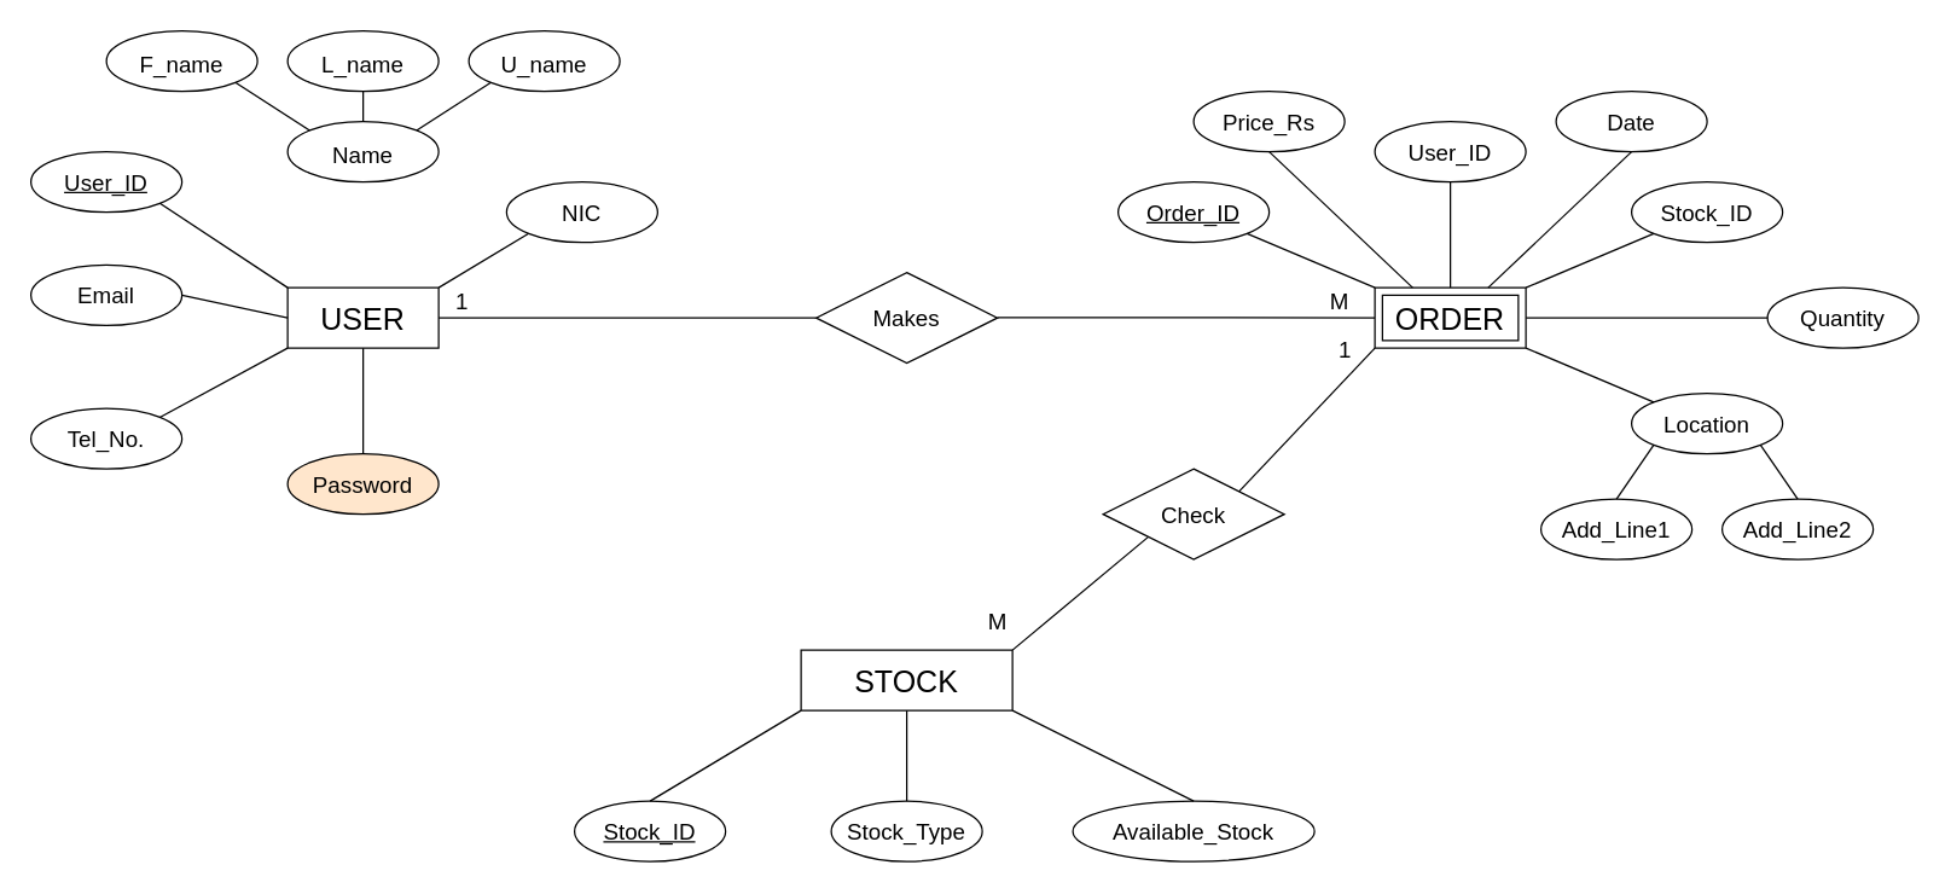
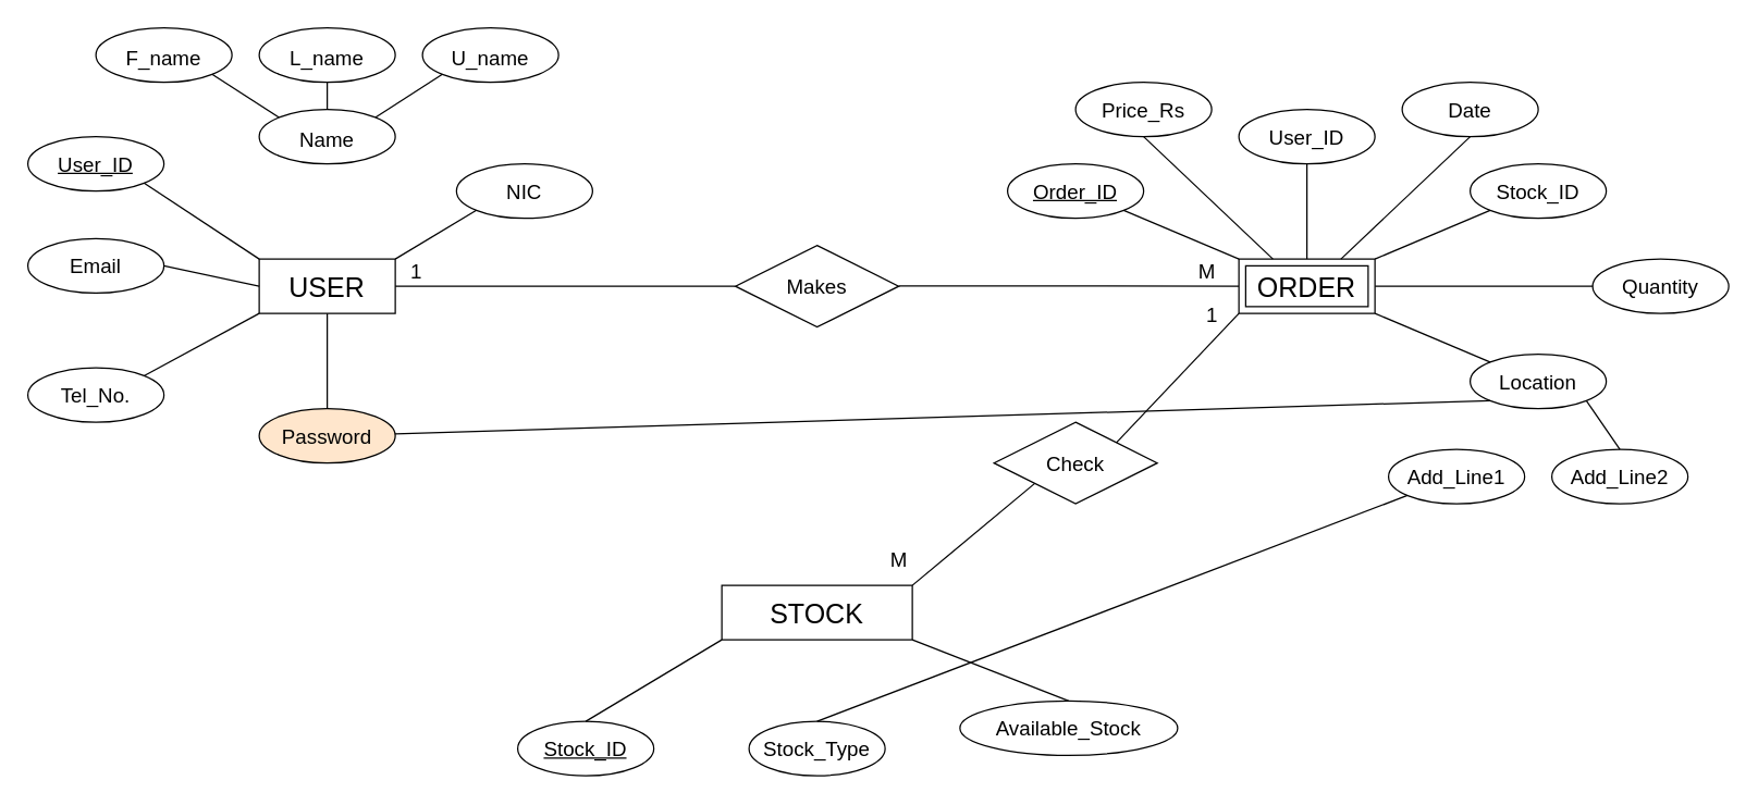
  <mxCell id="0" />
  <mxCell id="1" parent="0" />
  <mxCell id="2" value="&lt;font style=&quot;font-size: 20px;&quot;&gt;USER&lt;/font&gt;" style="whiteSpace=wrap;html=1;align=center;" parent="1" vertex="1"><mxGeometry x="190" y="190" width="100" height="40" as="geometry" /></mxCell>
  <mxCell id="3" value="&lt;font style=&quot;font-size: 15px;&quot;&gt;Name&lt;/font&gt;" style="ellipse;whiteSpace=wrap;html=1;align=center;fontSize=20;" parent="1" vertex="1"><mxGeometry x="190" y="80" width="100" height="40" as="geometry" /></mxCell>
  <mxCell id="4" value="&lt;font style=&quot;font-size: 15px;&quot;&gt;F_name&lt;/font&gt;" style="ellipse;whiteSpace=wrap;html=1;align=center;fontSize=20;" parent="1" vertex="1"><mxGeometry x="70" y="20" width="100" height="40" as="geometry" /></mxCell>
  <mxCell id="5" value="&lt;font style=&quot;font-size: 15px;&quot;&gt;U_name&lt;/font&gt;" style="ellipse;whiteSpace=wrap;html=1;align=center;fontSize=20;" parent="1" vertex="1"><mxGeometry x="310" y="20" width="100" height="40" as="geometry" /></mxCell>
  <mxCell id="6" value="User_ID" style="ellipse;whiteSpace=wrap;html=1;align=center;fontStyle=4;fontSize=15;" parent="1" vertex="1"><mxGeometry x="20" y="100" width="100" height="40" as="geometry" /></mxCell>
  <mxCell id="7" value="NIC" style="ellipse;whiteSpace=wrap;html=1;align=center;fontSize=15;" parent="1" vertex="1"><mxGeometry x="335" y="120" width="100" height="40" as="geometry" /></mxCell>
  <mxCell id="8" value="Tel_No." style="ellipse;whiteSpace=wrap;html=1;align=center;fontSize=15;" parent="1" vertex="1"><mxGeometry x="20" y="270" width="100" height="40" as="geometry" /></mxCell>
  <mxCell id="9" value="" style="endArrow=none;html=1;rounded=0;fontSize=15;exitX=1;exitY=0;exitDx=0;exitDy=0;entryX=0;entryY=1;entryDx=0;entryDy=0;" parent="1" source="2" target="7" edge="1"><mxGeometry relative="1" as="geometry"><mxPoint x="320" y="180" as="sourcePoint" /><mxPoint x="480" y="180" as="targetPoint" /></mxGeometry></mxCell>
  <mxCell id="10" value="" style="endArrow=none;html=1;rounded=0;fontSize=15;exitX=0;exitY=0;exitDx=0;exitDy=0;entryX=1;entryY=1;entryDx=0;entryDy=0;" parent="1" source="2" target="6" edge="1"><mxGeometry relative="1" as="geometry"><mxPoint x="320" y="180" as="sourcePoint" /><mxPoint x="480" y="180" as="targetPoint" /></mxGeometry></mxCell>
  <mxCell id="11" value="" style="endArrow=none;html=1;rounded=0;fontSize=15;exitX=1;exitY=0;exitDx=0;exitDy=0;entryX=0;entryY=1;entryDx=0;entryDy=0;" parent="1" source="8" target="2" edge="1"><mxGeometry relative="1" as="geometry"><mxPoint x="320" y="180" as="sourcePoint" /><mxPoint x="480" y="180" as="targetPoint" /></mxGeometry></mxCell>
  <mxCell id="12" value="&lt;font style=&quot;font-size: 15px;&quot;&gt;Makes&lt;/font&gt;" style="shape=rhombus;perimeter=rhombusPerimeter;whiteSpace=wrap;html=1;align=center;fontSize=15;" parent="1" vertex="1"><mxGeometry x="540" y="180" width="120" height="60" as="geometry" /></mxCell>
  <mxCell id="13" value="&lt;font style=&quot;font-size: 20px;&quot;&gt;STOCK&lt;/font&gt;" style="whiteSpace=wrap;html=1;align=center;" parent="1" vertex="1"><mxGeometry x="530" y="430" width="140" height="40" as="geometry" /></mxCell>
  <mxCell id="14" value="&lt;font style=&quot;font-size: 15px;&quot;&gt;Check&lt;/font&gt;" style="shape=rhombus;perimeter=rhombusPerimeter;whiteSpace=wrap;html=1;align=center;fontSize=15;" parent="1" vertex="1"><mxGeometry x="730" y="310" width="120" height="60" as="geometry" /></mxCell>
  <mxCell id="15" value="" style="endArrow=none;html=1;rounded=0;fontSize=15;exitX=1;exitY=0.5;exitDx=0;exitDy=0;entryX=0;entryY=0.5;entryDx=0;entryDy=0;" parent="1" source="2" target="12" edge="1"><mxGeometry relative="1" as="geometry"><mxPoint x="560" y="209.73" as="sourcePoint" /><mxPoint x="500" y="190" as="targetPoint" /></mxGeometry></mxCell>
  <mxCell id="16" value="1" style="resizable=0;html=1;align=right;verticalAlign=bottom;fontSize=15;" parent="15" connectable="0" vertex="1"><mxGeometry x="1" relative="1" as="geometry"><mxPoint x="-230" as="offset" /></mxGeometry></mxCell>
  <mxCell id="17" value="" style="endArrow=none;html=1;rounded=0;fontSize=15;entryX=0;entryY=0.5;entryDx=0;entryDy=0;" parent="1" edge="1"><mxGeometry relative="1" as="geometry"><mxPoint x="660" y="209.73" as="sourcePoint" /><mxPoint x="910" y="210" as="targetPoint" /></mxGeometry></mxCell>
  <mxCell id="18" value="M" style="resizable=0;html=1;align=right;verticalAlign=bottom;fontSize=15;" parent="17" connectable="0" vertex="1"><mxGeometry x="1" relative="1" as="geometry"><mxPoint x="-17" as="offset" /></mxGeometry></mxCell>
  <mxCell id="19" value="" style="endArrow=none;html=1;rounded=0;fontSize=15;entryX=0;entryY=1;entryDx=0;entryDy=0;exitX=1;exitY=0;exitDx=0;exitDy=0;" parent="1" source="14" edge="1"><mxGeometry relative="1" as="geometry"><mxPoint x="550" y="320" as="sourcePoint" /><mxPoint x="910" y="230" as="targetPoint" /><Array as="points"><mxPoint x="910" y="230" /></Array></mxGeometry></mxCell>
  <mxCell id="20" value="1" style="edgeLabel;html=1;align=center;verticalAlign=middle;resizable=0;points=[];fontSize=15;" parent="19" vertex="1" connectable="0"><mxGeometry x="0.761" y="-3" relative="1" as="geometry"><mxPoint x="-12" y="-13" as="offset" /></mxGeometry></mxCell>
  <mxCell id="21" value="" style="endArrow=none;html=1;rounded=0;fontSize=15;entryX=0;entryY=1;entryDx=0;entryDy=0;exitX=1;exitY=0;exitDx=0;exitDy=0;" parent="1" source="13" target="14" edge="1"><mxGeometry relative="1" as="geometry"><mxPoint x="550" y="310" as="sourcePoint" /><mxPoint x="710" y="310" as="targetPoint" /></mxGeometry></mxCell>
  <mxCell id="22" value="M" style="edgeLabel;html=1;align=center;verticalAlign=middle;resizable=0;points=[];fontSize=15;" parent="21" vertex="1" connectable="0"><mxGeometry x="-0.792" y="-1" relative="1" as="geometry"><mxPoint x="-20" y="-13" as="offset" /></mxGeometry></mxCell>
  <mxCell id="23" value="Order_ID" style="ellipse;whiteSpace=wrap;html=1;align=center;fontStyle=4;fontSize=15;" parent="1" vertex="1"><mxGeometry x="740" y="120" width="100" height="40" as="geometry" /></mxCell>
  <mxCell id="24" value="User_ID" style="ellipse;whiteSpace=wrap;html=1;align=center;fontSize=15;" parent="1" vertex="1"><mxGeometry x="910" y="80" width="100" height="40" as="geometry" /></mxCell>
  <mxCell id="25" value="Stock_ID" style="ellipse;whiteSpace=wrap;html=1;align=center;fontSize=15;" parent="1" vertex="1"><mxGeometry x="1080" y="120" width="100" height="40" as="geometry" /></mxCell>
  <mxCell id="26" value="Quantity" style="ellipse;whiteSpace=wrap;html=1;align=center;fontSize=15;" parent="1" vertex="1"><mxGeometry x="1170" y="190" width="100" height="40" as="geometry" /></mxCell>
  <mxCell id="27" value="Location" style="ellipse;whiteSpace=wrap;html=1;align=center;fontSize=15;" parent="1" vertex="1"><mxGeometry x="1080" y="260" width="100" height="40" as="geometry" /></mxCell>
  <mxCell id="28" value="" style="endArrow=none;html=1;rounded=0;fontSize=15;exitX=1;exitY=1;exitDx=0;exitDy=0;entryX=0;entryY=0;entryDx=0;entryDy=0;" parent="1" source="4" target="3" edge="1"><mxGeometry relative="1" as="geometry"><mxPoint x="80" y="180" as="sourcePoint" /><mxPoint x="240" y="180" as="targetPoint" /></mxGeometry></mxCell>
  <mxCell id="29" value="" style="endArrow=none;html=1;rounded=0;fontSize=15;entryX=1;entryY=0;entryDx=0;entryDy=0;exitX=0;exitY=1;exitDx=0;exitDy=0;" parent="1" source="5" target="3" edge="1"><mxGeometry relative="1" as="geometry"><mxPoint x="80" y="180" as="sourcePoint" /><mxPoint x="240" y="180" as="targetPoint" /></mxGeometry></mxCell>
  <mxCell id="30" value="" style="endArrow=none;html=1;rounded=0;fontSize=15;exitX=1;exitY=1;exitDx=0;exitDy=0;entryX=0;entryY=0;entryDx=0;entryDy=0;" parent="1" source="23" target="41" edge="1"><mxGeometry relative="1" as="geometry"><mxPoint x="820" y="200" as="sourcePoint" /><mxPoint x="910" y="190" as="targetPoint" /></mxGeometry></mxCell>
  <mxCell id="31" value="" style="endArrow=none;html=1;rounded=0;fontSize=15;exitX=0.5;exitY=1;exitDx=0;exitDy=0;entryX=0.5;entryY=0;entryDx=0;entryDy=0;" parent="1" source="24" target="41" edge="1"><mxGeometry relative="1" as="geometry"><mxPoint x="820" y="200" as="sourcePoint" /><mxPoint x="960" y="190" as="targetPoint" /></mxGeometry></mxCell>
  <mxCell id="32" value="" style="endArrow=none;html=1;rounded=0;fontSize=15;exitX=0;exitY=1;exitDx=0;exitDy=0;entryX=1;entryY=0;entryDx=0;entryDy=0;" parent="1" source="25" target="41" edge="1"><mxGeometry relative="1" as="geometry"><mxPoint x="820" y="200" as="sourcePoint" /><mxPoint x="1010" y="190" as="targetPoint" /></mxGeometry></mxCell>
  <mxCell id="33" value="" style="endArrow=none;html=1;rounded=0;fontSize=15;entryX=0;entryY=0.5;entryDx=0;entryDy=0;exitX=1;exitY=0.5;exitDx=0;exitDy=0;exitPerimeter=0;" parent="1" source="41" target="26" edge="1"><mxGeometry relative="1" as="geometry"><mxPoint x="1010" y="210" as="sourcePoint" /><mxPoint x="980" y="200" as="targetPoint" /></mxGeometry></mxCell>
  <mxCell id="34" value="" style="endArrow=none;html=1;rounded=0;fontSize=15;entryX=0;entryY=0;entryDx=0;entryDy=0;exitX=1;exitY=1;exitDx=0;exitDy=0;" parent="1" source="41" target="27" edge="1"><mxGeometry relative="1" as="geometry"><mxPoint x="1010" y="230" as="sourcePoint" /><mxPoint x="980" y="200" as="targetPoint" /></mxGeometry></mxCell>
  <mxCell id="35" value="Stock_Type" style="ellipse;whiteSpace=wrap;html=1;align=center;fontSize=15;" parent="1" vertex="1"><mxGeometry x="550" y="530" width="100" height="40" as="geometry" /></mxCell>
- <mxCell id="36" value="Available_Stock" style="ellipse;whiteSpace=wrap;html=1;align=center;fontSize=15;" parent="1" vertex="1"><mxGeometry x="710" y="530" width="160" height="40" as="geometry" /></mxCell>
+ <mxCell id="36" value="Available_Stock" style="ellipse;whiteSpace=wrap;html=1;align=center;fontSize=15;" parent="1" vertex="1"><mxGeometry x="705" y="515" width="160" height="40" as="geometry" /></mxCell>
  <mxCell id="37" value="Stock_ID" style="ellipse;whiteSpace=wrap;html=1;align=center;fontStyle=4;fontSize=15;" parent="1" vertex="1"><mxGeometry x="380" y="530" width="100" height="40" as="geometry" /></mxCell>
  <mxCell id="38" value="" style="endArrow=none;html=1;rounded=0;fontSize=15;exitX=0.5;exitY=0;exitDx=0;exitDy=0;" parent="1" source="37" edge="1"><mxGeometry relative="1" as="geometry"><mxPoint x="560" y="350" as="sourcePoint" /><mxPoint x="530" y="470" as="targetPoint" /></mxGeometry></mxCell>
- <mxCell id="39" value="" style="endArrow=none;html=1;rounded=0;fontSize=15;exitX=0.5;exitY=0;exitDx=0;exitDy=0;entryX=0.5;entryY=1;entryDx=0;entryDy=0;" parent="1" source="35" target="13" edge="1"><mxGeometry relative="1" as="geometry"><mxPoint x="560" y="350" as="sourcePoint" /><mxPoint x="720" y="350" as="targetPoint" /></mxGeometry></mxCell>
+ <mxCell id="39" value="" style="endArrow=none;html=1;rounded=0;fontSize=15;exitX=0.5;exitY=0;exitDx=0;exitDy=0;" parent="1" source="35" target="50" edge="1"><mxGeometry relative="1" as="geometry"><mxPoint x="560" y="350" as="sourcePoint" /><mxPoint x="720" y="350" as="targetPoint" /></mxGeometry></mxCell>
  <mxCell id="40" value="" style="endArrow=none;html=1;rounded=0;fontSize=15;entryX=0.5;entryY=0;entryDx=0;entryDy=0;exitX=1;exitY=1;exitDx=0;exitDy=0;" parent="1" source="13" target="36" edge="1"><mxGeometry relative="1" as="geometry"><mxPoint x="560" y="350" as="sourcePoint" /><mxPoint x="720" y="350" as="targetPoint" /></mxGeometry></mxCell>
  <mxCell id="41" value="&lt;span style=&quot;font-size: 20px;&quot;&gt;ORDER&lt;/span&gt;" style="shape=ext;margin=3;double=1;whiteSpace=wrap;html=1;align=center;fontSize=15;" parent="1" vertex="1"><mxGeometry x="910" y="190" width="100" height="40" as="geometry" /></mxCell>
  <mxCell id="42" value="&lt;font style=&quot;font-size: 15px;&quot;&gt;L_name&lt;/font&gt;" style="ellipse;whiteSpace=wrap;html=1;align=center;fontSize=20;" vertex="1" parent="1"><mxGeometry x="190" y="20" width="100" height="40" as="geometry" /></mxCell>
  <mxCell id="43" value="" style="endArrow=none;html=1;entryX=0.5;entryY=1;entryDx=0;entryDy=0;exitX=0.5;exitY=0;exitDx=0;exitDy=0;" edge="1" parent="1" source="3" target="42"><mxGeometry width="50" height="50" relative="1" as="geometry"><mxPoint x="90" y="310" as="sourcePoint" /><mxPoint x="140" y="260" as="targetPoint" /></mxGeometry></mxCell>
  <mxCell id="44" value="Email" style="ellipse;whiteSpace=wrap;html=1;align=center;fontSize=15;" vertex="1" parent="1"><mxGeometry x="20" y="175" width="100" height="40" as="geometry" /></mxCell>
  <mxCell id="45" value="" style="endArrow=none;html=1;exitX=1;exitY=0.5;exitDx=0;exitDy=0;entryX=0;entryY=0.5;entryDx=0;entryDy=0;" edge="1" parent="1" source="44" target="2"><mxGeometry width="50" height="50" relative="1" as="geometry"><mxPoint x="220" y="270" as="sourcePoint" /><mxPoint x="270" y="220" as="targetPoint" /></mxGeometry></mxCell>
  <mxCell id="46" value="Password" style="ellipse;whiteSpace=wrap;html=1;align=center;fontSize=15;fillColor=#ffe6cc;" vertex="1" parent="1"><mxGeometry x="190" y="300" width="100" height="40" as="geometry" /></mxCell>
  <mxCell id="47" value="" style="endArrow=none;html=1;entryX=0.5;entryY=1;entryDx=0;entryDy=0;exitX=0.5;exitY=0;exitDx=0;exitDy=0;" edge="1" parent="1" source="46" target="2"><mxGeometry width="50" height="50" relative="1" as="geometry"><mxPoint x="220" y="270" as="sourcePoint" /><mxPoint x="270" y="220" as="targetPoint" /></mxGeometry></mxCell>
  <mxCell id="48" value="Date" style="ellipse;whiteSpace=wrap;html=1;align=center;fontSize=15;" vertex="1" parent="1"><mxGeometry x="1030" y="60" width="100" height="40" as="geometry" /></mxCell>
  <mxCell id="49" value="Price_Rs" style="ellipse;whiteSpace=wrap;html=1;align=center;fontSize=15;" vertex="1" parent="1"><mxGeometry x="790" y="60" width="100" height="40" as="geometry" /></mxCell>
  <mxCell id="50" value="Add_Line1" style="ellipse;whiteSpace=wrap;html=1;align=center;fontSize=15;" vertex="1" parent="1"><mxGeometry x="1020" y="330" width="100" height="40" as="geometry" /></mxCell>
  <mxCell id="51" value="Add_Line2" style="ellipse;whiteSpace=wrap;html=1;align=center;fontSize=15;" vertex="1" parent="1"><mxGeometry x="1140" y="330" width="100" height="40" as="geometry" /></mxCell>
  <mxCell id="52" value="" style="endArrow=none;html=1;entryX=0.5;entryY=1;entryDx=0;entryDy=0;exitX=0.25;exitY=0;exitDx=0;exitDy=0;" edge="1" parent="1" source="41" target="49"><mxGeometry width="50" height="50" relative="1" as="geometry"><mxPoint x="930" y="160" as="sourcePoint" /><mxPoint x="1000" y="170" as="targetPoint" /></mxGeometry></mxCell>
  <mxCell id="53" value="" style="endArrow=none;html=1;entryX=0.5;entryY=1;entryDx=0;entryDy=0;exitX=0.75;exitY=0;exitDx=0;exitDy=0;" edge="1" parent="1" source="41" target="48"><mxGeometry width="50" height="50" relative="1" as="geometry"><mxPoint x="950" y="220" as="sourcePoint" /><mxPoint x="1000" y="170" as="targetPoint" /></mxGeometry></mxCell>
- <mxCell id="54" value="" style="endArrow=none;html=1;entryX=0.5;entryY=0;entryDx=0;entryDy=0;exitX=0;exitY=1;exitDx=0;exitDy=0;" edge="1" parent="1" source="27" target="50"><mxGeometry width="50" height="50" relative="1" as="geometry"><mxPoint x="950" y="220" as="sourcePoint" /><mxPoint x="1000" y="170" as="targetPoint" /></mxGeometry></mxCell>
+ <mxCell id="54" value="" style="endArrow=none;html=1;exitX=0;exitY=1;exitDx=0;exitDy=0;" edge="1" parent="1" source="27" target="46"><mxGeometry width="50" height="50" relative="1" as="geometry"><mxPoint x="950" y="220" as="sourcePoint" /><mxPoint x="1000" y="170" as="targetPoint" /></mxGeometry></mxCell>
  <mxCell id="55" value="" style="endArrow=none;html=1;entryX=0.5;entryY=0;entryDx=0;entryDy=0;exitX=1;exitY=1;exitDx=0;exitDy=0;" edge="1" parent="1" source="27" target="51"><mxGeometry width="50" height="50" relative="1" as="geometry"><mxPoint x="950" y="220" as="sourcePoint" /><mxPoint x="1000" y="170" as="targetPoint" /></mxGeometry></mxCell>
